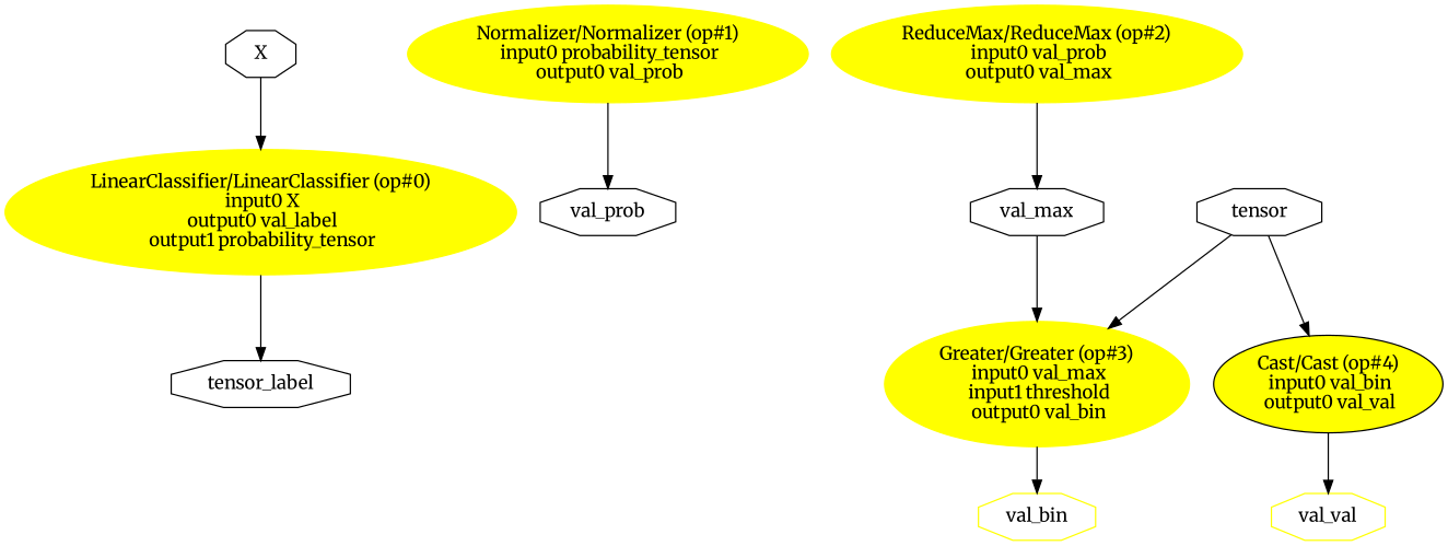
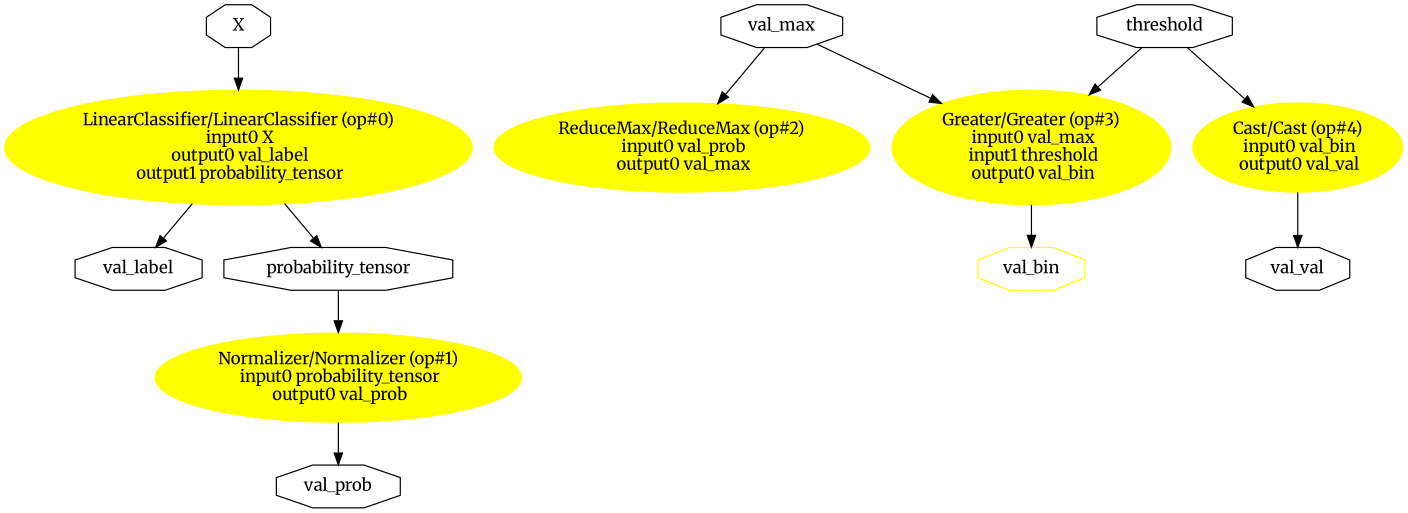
  digraph {
    fontname=Merriweather
    rankdir=TB
    node [fontname=Merriweather shape=octagon]
    edge [fontname=Merriweather]
    "LinearClassifier/LinearClassifier (op#0)\n input0 X\n output0 val_label\n output1 probability_tensor" [color=yellow fillcolor=yellow height=1.3356 style=filled width=4.6158 shape=""]
-   n2 [height=0.5 label=tensor_label width=1.2702]
+   n2 [height=0.5 label=val_label width=1.2702]
+   n3 [height=0.5 label=probability_tensor width=2.3254]
    "Normalizer/Normalizer (op#1)\n input0 probability_tensor\n output0 val_prob" [color=yellow fillcolor=yellow height=1.041 style=filled width=3.6141 shape=""]
    n5 [height=0.5 label=val_prob width=1.3093]
    n6 [height=0.5 label=X width=0.75]
    "ReduceMax/ReduceMax (op#2)\n input0 val_prob\n output0 val_max" [color=yellow fillcolor=yellow height=1.041 style=filled width=3.8694 shape=""]
    n8 [height=0.5 label=val_max width=1.2311]
    "Greater/Greater (op#3)\n input0 val_max\n input1 threshold\n output0 val_bin" [color=yellow fillcolor=yellow height=1.3356 style=filled width=2.8481 shape=""]
    n10 [color=yellow height=0.5 label=val_bin width=1.1139]
-   "Cast/Cast (op#4)\n input0 val_bin\n output0 val_val" [color=black fillcolor=yellow height=1.041 style=filled width=2.2195 shape=""]
-   n12 [height=0.5 label=val_val width=1.0943 color=yellow]
-   n13 [height=0.5 label=tensor width=1.3288]
+   "Cast/Cast (op#4)\n input0 val_bin\n output0 val_val" [color=yellow fillcolor=yellow height=1.041 style=filled width=2.2195 shape=""]
+   n12 [height=0.5 label=val_val width=1.0943]
+   n13 [height=0.5 label=threshold width=1.3288]
    "LinearClassifier/LinearClassifier (op#0)\n input0 X\n output0 val_label\n output1 probability_tensor" -> n2
+   "LinearClassifier/LinearClassifier (op#0)\n input0 X\n output0 val_label\n output1 probability_tensor" -> n3
+   n3 -> "Normalizer/Normalizer (op#1)\n input0 probability_tensor\n output0 val_prob"
    "Normalizer/Normalizer (op#1)\n input0 probability_tensor\n output0 val_prob" -> n5
    n6 -> "LinearClassifier/LinearClassifier (op#0)\n input0 X\n output0 val_label\n output1 probability_tensor"
-   "ReduceMax/ReduceMax (op#2)\n input0 val_prob\n output0 val_max" -> n8
+   n8 -> "ReduceMax/ReduceMax (op#2)\n input0 val_prob\n output0 val_max"
    n8 -> "Greater/Greater (op#3)\n input0 val_max\n input1 threshold\n output0 val_bin"
    "Greater/Greater (op#3)\n input0 val_max\n input1 threshold\n output0 val_bin" -> n10
    "Cast/Cast (op#4)\n input0 val_bin\n output0 val_val" -> n12
    n13 -> "Greater/Greater (op#3)\n input0 val_max\n input1 threshold\n output0 val_bin"
    n13 -> "Cast/Cast (op#4)\n input0 val_bin\n output0 val_val"
  }
